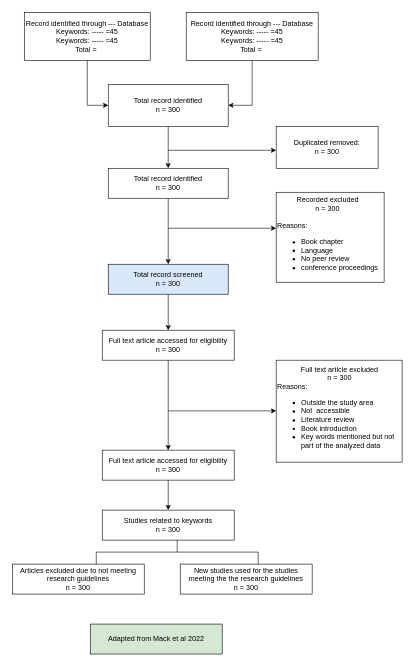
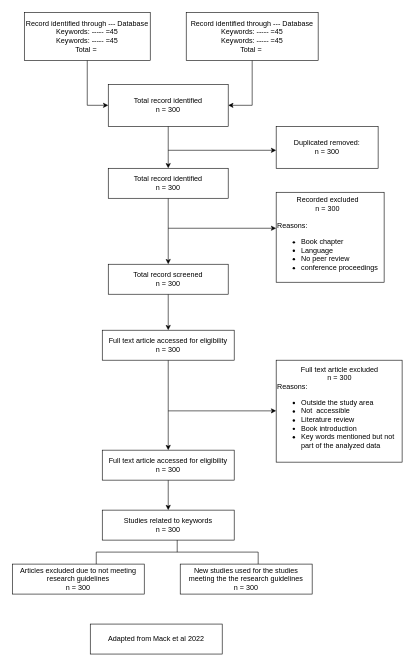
  <mxCell id="0" />
  <mxCell id="1" parent="0" />
  <mxCell id="2" style="edgeStyle=orthogonalEdgeStyle;rounded=0;orthogonalLoop=1;jettySize=auto;html=1;exitX=0.5;exitY=1;exitDx=0;exitDy=0;entryX=0;entryY=0.5;entryDx=0;entryDy=0;" parent="1" source="3" target="7" edge="1"><mxGeometry relative="1" as="geometry" /></mxCell>
  <mxCell id="3" value="Record identified through --- Database&lt;div&gt;Keywords: ----- =45&lt;/div&gt;&lt;div&gt;Keywords: ----- =45&lt;br&gt;&lt;/div&gt;&lt;div&gt;Total =&amp;nbsp;&lt;/div&gt;" style="rounded=0;whiteSpace=wrap;html=1;" parent="1" vertex="1"><mxGeometry x="40" y="20" width="210" height="80" as="geometry" /></mxCell>
  <mxCell id="4" style="edgeStyle=orthogonalEdgeStyle;rounded=0;orthogonalLoop=1;jettySize=auto;html=1;exitX=0.5;exitY=1;exitDx=0;exitDy=0;entryX=1;entryY=0.5;entryDx=0;entryDy=0;" parent="1" source="5" target="7" edge="1"><mxGeometry relative="1" as="geometry" /></mxCell>
  <mxCell id="5" value="Record identified through --- Database&lt;div&gt;Keywords: ----- =45&lt;/div&gt;&lt;div&gt;Keywords: ----- =45&lt;br&gt;&lt;/div&gt;&lt;div&gt;Total =&amp;nbsp;&lt;/div&gt;" style="rounded=0;whiteSpace=wrap;html=1;" parent="1" vertex="1"><mxGeometry x="310" y="20" width="220" height="80" as="geometry" /></mxCell>
  <mxCell id="6" style="edgeStyle=orthogonalEdgeStyle;rounded=0;orthogonalLoop=1;jettySize=auto;html=1;exitX=0.5;exitY=1;exitDx=0;exitDy=0;entryX=0.5;entryY=0;entryDx=0;entryDy=0;" parent="1" source="7" target="9" edge="1"><mxGeometry relative="1" as="geometry" /></mxCell>
  <mxCell id="7" value="&lt;div&gt;Total record identified&lt;/div&gt;&lt;div&gt;n = 300&lt;/div&gt;" style="rounded=0;whiteSpace=wrap;html=1;" parent="1" vertex="1"><mxGeometry x="180" y="140" width="200" height="70" as="geometry" /></mxCell>
  <mxCell id="8" style="edgeStyle=orthogonalEdgeStyle;rounded=0;orthogonalLoop=1;jettySize=auto;html=1;exitX=0.5;exitY=1;exitDx=0;exitDy=0;entryX=0.5;entryY=0;entryDx=0;entryDy=0;" parent="1" source="9" target="13" edge="1"><mxGeometry relative="1" as="geometry" /></mxCell>
  <mxCell id="9" value="&lt;div&gt;Total record identified&lt;/div&gt;&lt;div&gt;n = 300&lt;/div&gt;" style="rounded=0;whiteSpace=wrap;html=1;" parent="1" vertex="1"><mxGeometry x="180" y="280" width="200" height="50" as="geometry" /></mxCell>
  <mxCell id="10" value="" style="endArrow=classic;html=1;rounded=0;" parent="1" edge="1"><mxGeometry width="50" height="50" relative="1" as="geometry"><mxPoint x="280" y="250" as="sourcePoint" /><mxPoint x="460" y="250" as="targetPoint" /></mxGeometry></mxCell>
  <mxCell id="11" value="&lt;div&gt;Duplicated removed:&lt;/div&gt;&lt;div&gt;n = 300&lt;/div&gt;" style="rounded=0;whiteSpace=wrap;html=1;" parent="1" vertex="1"><mxGeometry x="460" y="210" width="170" height="70" as="geometry" /></mxCell>
  <mxCell id="12" style="edgeStyle=orthogonalEdgeStyle;rounded=0;orthogonalLoop=1;jettySize=auto;html=1;exitX=0.5;exitY=1;exitDx=0;exitDy=0;entryX=0.5;entryY=0;entryDx=0;entryDy=0;" parent="1" source="13" target="17" edge="1"><mxGeometry relative="1" as="geometry" /></mxCell>
- <mxCell id="13" value="&lt;div&gt;Total record screened&lt;/div&gt;&lt;div&gt;n = 300&lt;/div&gt;" style="rounded=0;whiteSpace=wrap;html=1;fillColor=#dae8fc;" parent="1" vertex="1"><mxGeometry x="180" y="440" width="200" height="50" as="geometry" /></mxCell>
+ <mxCell id="13" value="&lt;div&gt;Total record screened&lt;/div&gt;&lt;div&gt;n = 300&lt;/div&gt;" style="rounded=0;whiteSpace=wrap;html=1;" parent="1" vertex="1"><mxGeometry x="180" y="440" width="200" height="50" as="geometry" /></mxCell>
  <mxCell id="14" value="" style="endArrow=classic;html=1;rounded=0;" parent="1" edge="1"><mxGeometry width="50" height="50" relative="1" as="geometry"><mxPoint x="280" y="380" as="sourcePoint" /><mxPoint x="460" y="380" as="targetPoint" /></mxGeometry></mxCell>
  <mxCell id="15" value="&lt;div style=&quot;text-align: center;&quot;&gt;Recorded excluded&lt;/div&gt;&lt;div style=&quot;text-align: center;&quot;&gt;n = 300&lt;/div&gt;&lt;div&gt;&lt;span style=&quot;background-color: initial;&quot;&gt;&lt;br&gt;&lt;/span&gt;&lt;/div&gt;&lt;div&gt;&lt;span style=&quot;background-color: initial;&quot;&gt;Reasons:&amp;nbsp;&lt;/span&gt;&lt;/div&gt;&lt;div&gt;&lt;ul&gt;&lt;li style=&quot;&quot;&gt;Book chapter&lt;/li&gt;&lt;li style=&quot;&quot;&gt;Language&amp;nbsp;&lt;/li&gt;&lt;li style=&quot;&quot;&gt;No peer review&lt;/li&gt;&lt;li style=&quot;&quot;&gt;conference proceedings&lt;/li&gt;&lt;/ul&gt;&lt;/div&gt;" style="rounded=0;whiteSpace=wrap;html=1;align=left;" parent="1" vertex="1"><mxGeometry x="460" y="320" width="180" height="150" as="geometry" /></mxCell>
  <mxCell id="16" style="edgeStyle=orthogonalEdgeStyle;rounded=0;orthogonalLoop=1;jettySize=auto;html=1;exitX=0.5;exitY=1;exitDx=0;exitDy=0;" parent="1" source="17" target="20" edge="1"><mxGeometry relative="1" as="geometry" /></mxCell>
  <mxCell id="17" value="&lt;div&gt;Full text article accessed for eligibility&lt;/div&gt;&lt;div&gt;n = 300&lt;/div&gt;" style="rounded=0;whiteSpace=wrap;html=1;" parent="1" vertex="1"><mxGeometry x="170" y="550" width="220" height="50" as="geometry" /></mxCell>
  <mxCell id="18" value="&lt;div style=&quot;text-align: center;&quot;&gt;Full text article excluded&lt;/div&gt;&lt;div style=&quot;text-align: center;&quot;&gt;n = 300&lt;/div&gt;&lt;div&gt;&lt;span style=&quot;background-color: initial;&quot;&gt;Reasons:&amp;nbsp;&lt;/span&gt;&lt;/div&gt;&lt;div&gt;&lt;ul&gt;&lt;li style=&quot;&quot;&gt;Outside the study area&lt;/li&gt;&lt;li style=&quot;&quot;&gt;Not&amp;nbsp; accessible&amp;nbsp;&lt;/li&gt;&lt;li style=&quot;&quot;&gt;Literature review&lt;/li&gt;&lt;li style=&quot;&quot;&gt;Book introduction&lt;/li&gt;&lt;li style=&quot;&quot;&gt;Key words mentioned but not part of the analyzed data&lt;/li&gt;&lt;/ul&gt;&lt;/div&gt;" style="rounded=0;whiteSpace=wrap;html=1;align=left;" parent="1" vertex="1"><mxGeometry x="460" y="600" width="210" height="170" as="geometry" /></mxCell>
  <mxCell id="19" style="edgeStyle=orthogonalEdgeStyle;rounded=0;orthogonalLoop=1;jettySize=auto;html=1;exitX=0.5;exitY=1;exitDx=0;exitDy=0;" parent="1" source="20" target="22" edge="1"><mxGeometry relative="1" as="geometry" /></mxCell>
  <mxCell id="20" value="&lt;div&gt;Full text article accessed for eligibility&lt;/div&gt;&lt;div&gt;n = 300&lt;/div&gt;" style="rounded=0;whiteSpace=wrap;html=1;" parent="1" vertex="1"><mxGeometry x="170" y="750" width="220" height="50" as="geometry" /></mxCell>
  <mxCell id="21" value="" style="endArrow=classic;html=1;rounded=0;" parent="1" edge="1"><mxGeometry width="50" height="50" relative="1" as="geometry"><mxPoint x="280" y="684.5" as="sourcePoint" /><mxPoint x="460" y="684.5" as="targetPoint" /></mxGeometry></mxCell>
  <mxCell id="22" value="&lt;div&gt;Studies related to keywords&lt;/div&gt;&lt;div&gt;n = 300&lt;/div&gt;" style="rounded=0;whiteSpace=wrap;html=1;" parent="1" vertex="1"><mxGeometry x="170" y="850" width="220" height="50" as="geometry" /></mxCell>
  <mxCell id="23" value="&lt;div&gt;Articles excluded due to not meeting research guidelines&lt;/div&gt;&lt;div&gt;n = 300&lt;/div&gt;" style="rounded=0;whiteSpace=wrap;html=1;" parent="1" vertex="1"><mxGeometry x="20" y="940" width="220" height="50" as="geometry" /></mxCell>
  <mxCell id="24" value="&lt;div&gt;New studies used for the studies meeting the the research guidelines&lt;/div&gt;&lt;div&gt;n = 300&lt;/div&gt;" style="rounded=0;whiteSpace=wrap;html=1;" parent="1" vertex="1"><mxGeometry x="300" y="940" width="220" height="50" as="geometry" /></mxCell>
  <mxCell id="25" value="" style="strokeWidth=1;html=1;shape=mxgraph.flowchart.annotation_2;align=left;labelPosition=right;pointerEvents=1;rotation=90;" parent="1" vertex="1"><mxGeometry x="275" y="785" width="40" height="270" as="geometry" /></mxCell>
- <mxCell id="26" value="&lt;div&gt;Adapted from Mack et al 2022&lt;/div&gt;" style="rounded=0;whiteSpace=wrap;html=1;fillColor=#d5e8d4;" parent="1" vertex="1"><mxGeometry x="150" y="1040" width="220" height="50" as="geometry" /></mxCell>
+ <mxCell id="26" value="&lt;div&gt;Adapted from Mack et al 2022&lt;/div&gt;" style="rounded=0;whiteSpace=wrap;html=1;" parent="1" vertex="1"><mxGeometry x="150" y="1040" width="220" height="50" as="geometry" /></mxCell>
